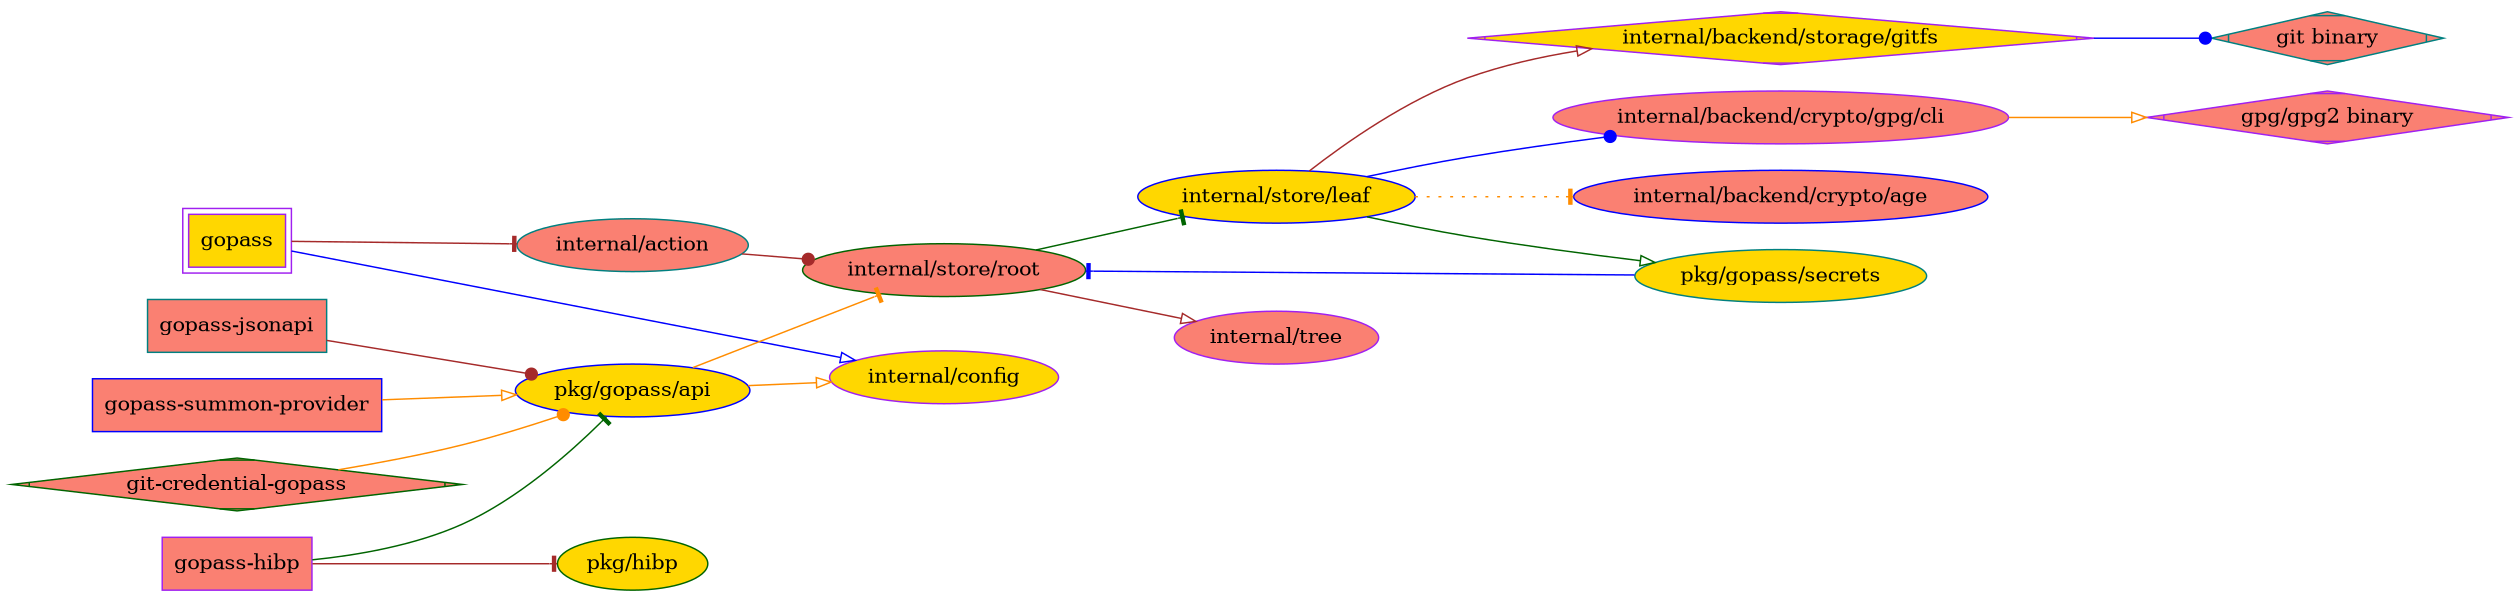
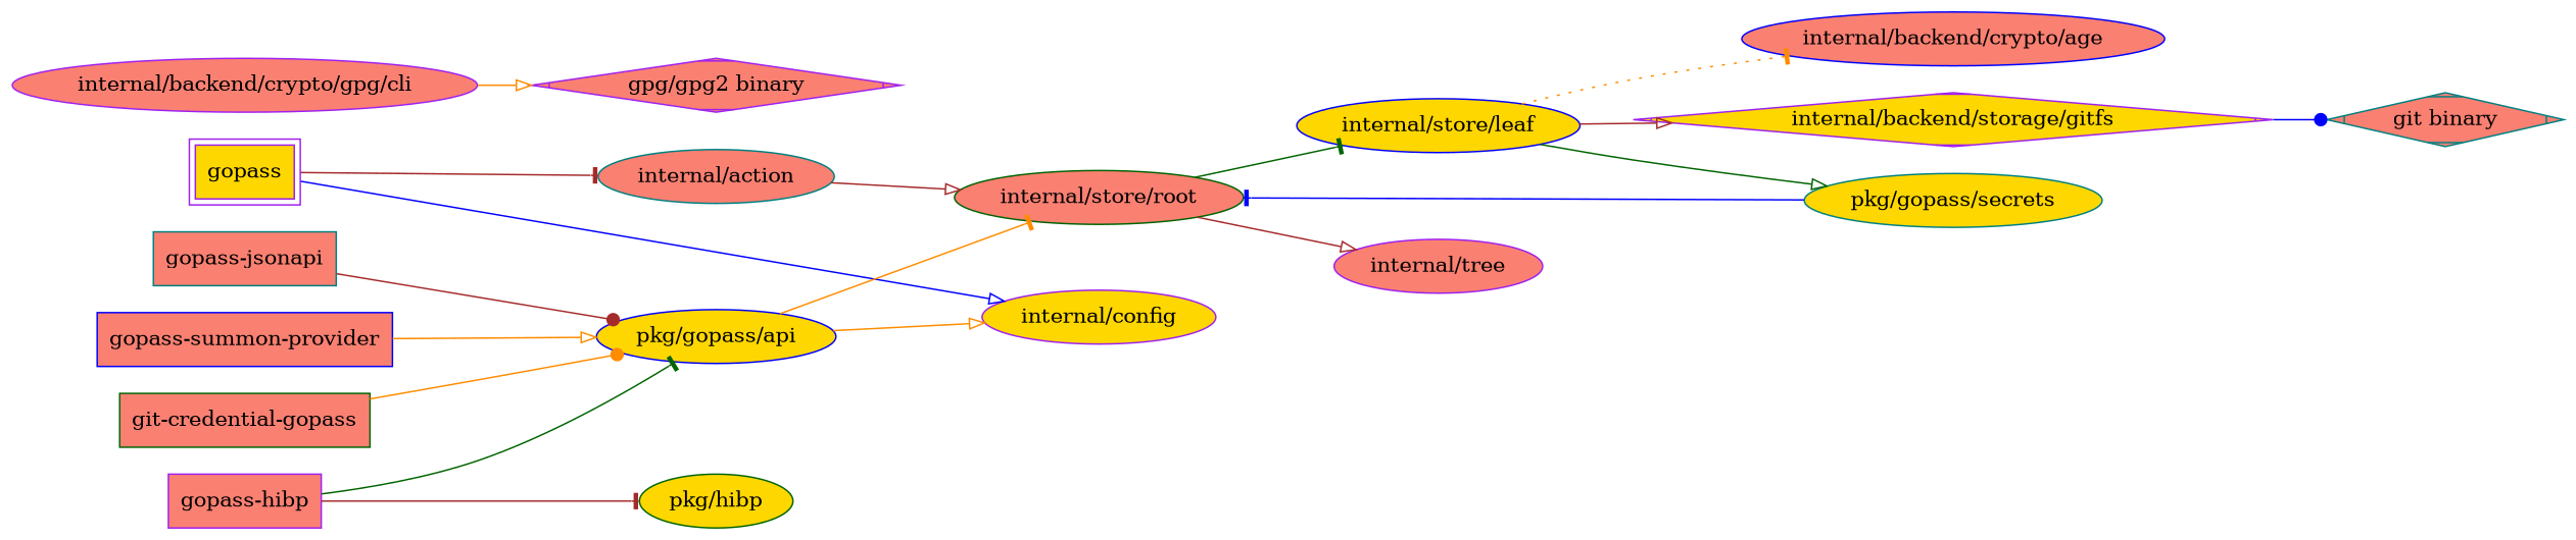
  digraph {
    rankdir=LR
    node [color=purple fillcolor=salmon style=filled]
    edge [arrowhead=onormal color=brown]
    gopass [fillcolor=gold peripheries=2 shape=box]
    n2 [color=teal label="internal/action"]
    n3 [fillcolor=gold label="internal/config"]
    n4 [color=darkgreen label="internal/store/root"]
    n5 [color=blue fillcolor=gold label="internal/store/leaf"]
    n6 [label="internal/tree"]
    n7 [fillcolor=gold label="internal/backend/storage/gitfs" shape=Mdiamond]
    n8 [label="internal/backend/crypto/gpg/cli"]
    n9 [color=blue label="internal/backend/crypto/age"]
    n10 [color=teal fillcolor=gold label="pkg/gopass/secrets"]
    n11 [color=teal label="git binary" shape=Mdiamond]
    n12 [label="gpg/gpg2 binary" shape=Mdiamond]
    n13 [color=teal label="gopass-jsonapi" shape=box]
    n14 [color=blue fillcolor=gold label="pkg/gopass/api"]
    n15 [color=blue label="gopass-summon-provider" shape=box]
    n16 [label="gopass-hibp" shape=box]
    n17 [color=darkgreen fillcolor=gold label="pkg/hibp"]
-   n18 [color=darkgreen label="git-credential-gopass" shape=Mdiamond]
+   n18 [color=darkgreen label="git-credential-gopass" shape=box]
    gopass -> n2 [arrowhead=tee]
    gopass -> n3 [color=blue]
-   n2 -> n4 [arrowhead=dot]
+   n2 -> n4
    n4 -> n5 [arrowhead=tee color=darkgreen]
    n4 -> n6
    n5 -> n7
-   n5 -> n8 [arrowhead=dot color=blue]
    n5 -> n9 [arrowhead=tee color=darkorange style=dotted]
    n5 -> n10 [color=darkgreen]
    n7 -> n11 [arrowhead=dot color=blue]
    n8 -> n12 [color=darkorange]
    n10 -> n4 [arrowhead=tee color=blue]
    n13 -> n14 [arrowhead=dot]
    n14 -> n3 [color=darkorange]
    n14 -> n4 [arrowhead=tee color=darkorange]
    n15 -> n14 [color=darkorange]
    n16 -> n14 [arrowhead=tee color=darkgreen]
    n16 -> n17 [arrowhead=tee]
    n18 -> n14 [arrowhead=dot color=darkorange]
  }
